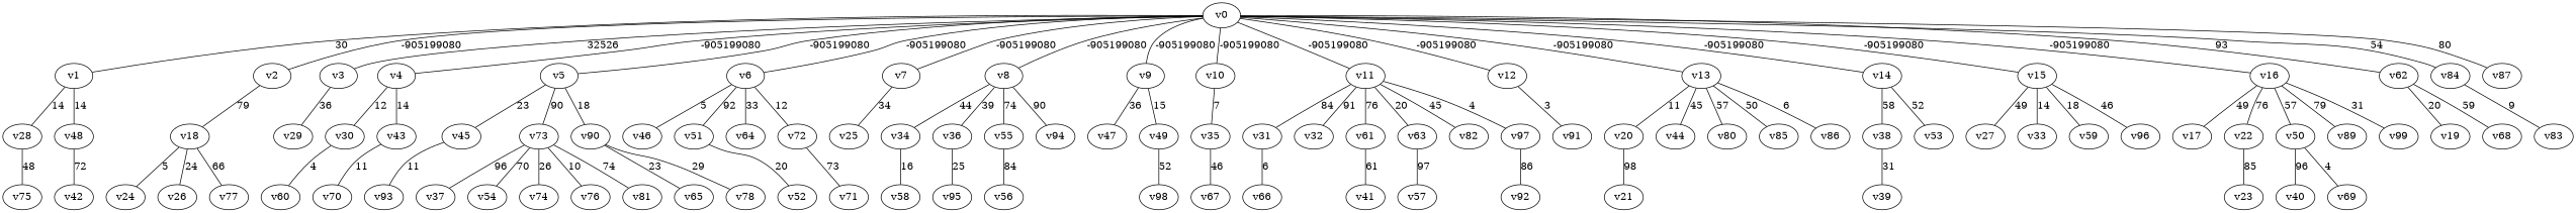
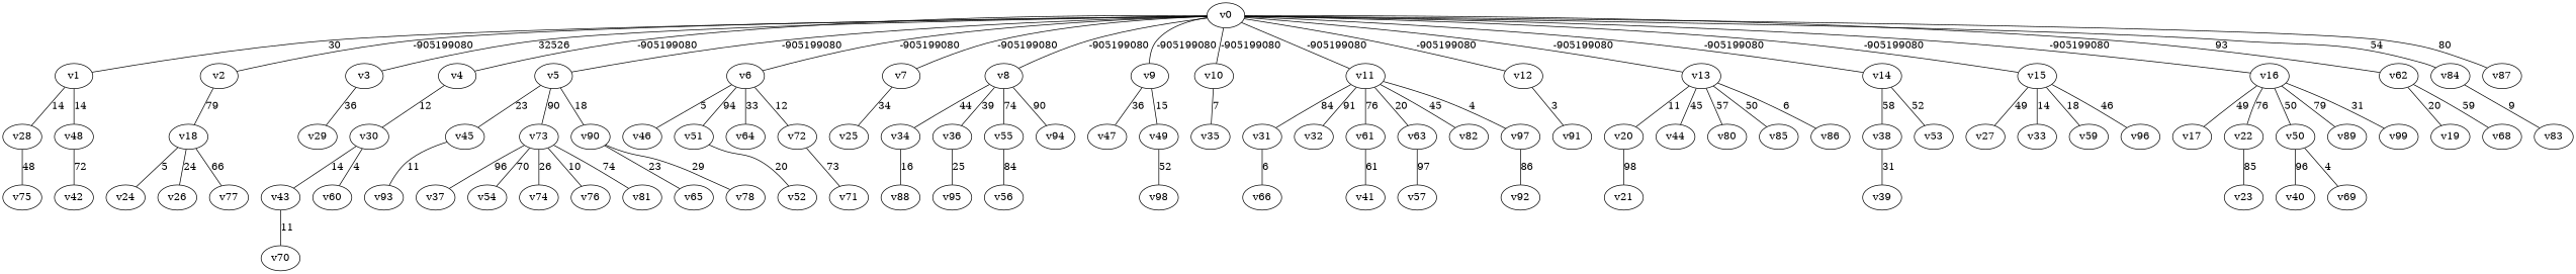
  graph {
    v0
    v1
    v2
    v3
    v4
    v5
    v6
    v7
    v8
    v9
    v10
    v11
    v12
    v13
    v14
    v15
    v16
    v62
    v84
    v87
    v28
    v48
    v18
    v29
    v30
    v43
    v45
    v73
    v90
    v46
    v51
    v64
    v72
    v25
    v34
    v36
    v55
    v94
    v47
    v49
    v35
    v31
    v32
    v61
    v63
    v82
    v97
    v91
    v20
    v44
    v80
    v85
    v86
    v38
    v53
    v27
    v33
    v59
    v96
    v17
    v22
    v50
    v89
    v99
    v19
    v68
    v83
    v75
    v42
    v24
    v26
    v77
    v60
    v70
    v93
    v37
    v54
    v74
    v76
    v81
    v65
    v78
    v52
    v71
-   v58
+   v58 [label=v88]
    v95
    v56
    v98
-   v67
    v66
    v41
    v57
    v92
    v21
    v39
    v23
    v40
    v69
    v0 -- v1 [label=30]
    v0 -- v2 [label=-905199080]
    v0 -- v3 [label=32526]
    v0 -- v4 [label=-905199080]
    v0 -- v5 [label=-905199080]
    v0 -- v6 [label=-905199080]
    v0 -- v7 [label=-905199080]
    v0 -- v8 [label=-905199080]
    v0 -- v9 [label=-905199080]
    v0 -- v10 [label=-905199080]
    v0 -- v11 [label=-905199080]
    v0 -- v12 [label=-905199080]
    v0 -- v13 [label=-905199080]
    v0 -- v14 [label=-905199080]
    v0 -- v15 [label=-905199080]
    v0 -- v16 [label=-905199080]
    v0 -- v62 [label=93]
    v0 -- v84 [label=54]
    v0 -- v87 [label=80]
    v1 -- v28 [label=14]
    v1 -- v48 [label=14]
    v2 -- v18 [label=79]
    v3 -- v29 [label=36]
    v4 -- v30 [label=12]
-   v4 -- v43 [label=14]
+   v30 -- v43 [label=14]
    v5 -- v45 [label=23]
    v5 -- v73 [label=90]
    v5 -- v90 [label=18]
    v6 -- v46 [label=5]
-   v6 -- v51 [label=92]
+   v6 -- v51 [label=94]
    v6 -- v64 [label=33]
    v6 -- v72 [label=12]
    v7 -- v25 [label=34]
    v8 -- v34 [label=44]
    v8 -- v36 [label=39]
    v8 -- v55 [label=74]
    v8 -- v94 [label=90]
    v9 -- v47 [label=36]
    v9 -- v49 [label=15]
    v10 -- v35 [label=7]
    v11 -- v31 [label=84]
    v11 -- v32 [label=91]
    v11 -- v61 [label=76]
    v11 -- v63 [label=20]
    v11 -- v82 [label=45]
    v11 -- v97 [label=4]
    v12 -- v91 [label=3]
    v13 -- v20 [label=11]
    v13 -- v44 [label=45]
    v13 -- v80 [label=57]
    v13 -- v85 [label=50]
    v13 -- v86 [label=6]
    v14 -- v38 [label=58]
    v14 -- v53 [label=52]
    v15 -- v27 [label=49]
    v15 -- v33 [label=14]
    v15 -- v59 [label=18]
    v15 -- v96 [label=46]
    v16 -- v17 [label=49]
    v16 -- v22 [label=76]
-   v16 -- v50 [label=57]
+   v16 -- v50 [label=50]
    v16 -- v89 [label=79]
    v16 -- v99 [label=31]
    v62 -- v19 [label=20]
    v62 -- v68 [label=59]
    v84 -- v83 [label=9]
    v28 -- v75 [label=48]
    v48 -- v42 [label=72]
    v18 -- v24 [label=5]
    v18 -- v26 [label=24]
    v18 -- v77 [label=66]
    v30 -- v60 [label=4]
    v43 -- v70 [label=11]
    v45 -- v93 [label=11]
    v73 -- v37 [label=96]
    v73 -- v54 [label=70]
    v73 -- v74 [label=26]
    v73 -- v76 [label=10]
    v73 -- v81 [label=74]
    v90 -- v65 [label=23]
    v90 -- v78 [label=29]
    v51 -- v52 [label=20]
    v72 -- v71 [label=73]
    v34 -- v58 [label=16]
    v36 -- v95 [label=25]
    v55 -- v56 [label=84]
    v49 -- v98 [label=52]
-   v35 -- v67 [label=46]
    v31 -- v66 [label=6]
    v61 -- v41 [label=61]
    v63 -- v57 [label=97]
    v97 -- v92 [label=86]
    v20 -- v21 [label=98]
    v38 -- v39 [label=31]
    v22 -- v23 [label=85]
    v50 -- v40 [label=96]
    v50 -- v69 [label=4]
  }
